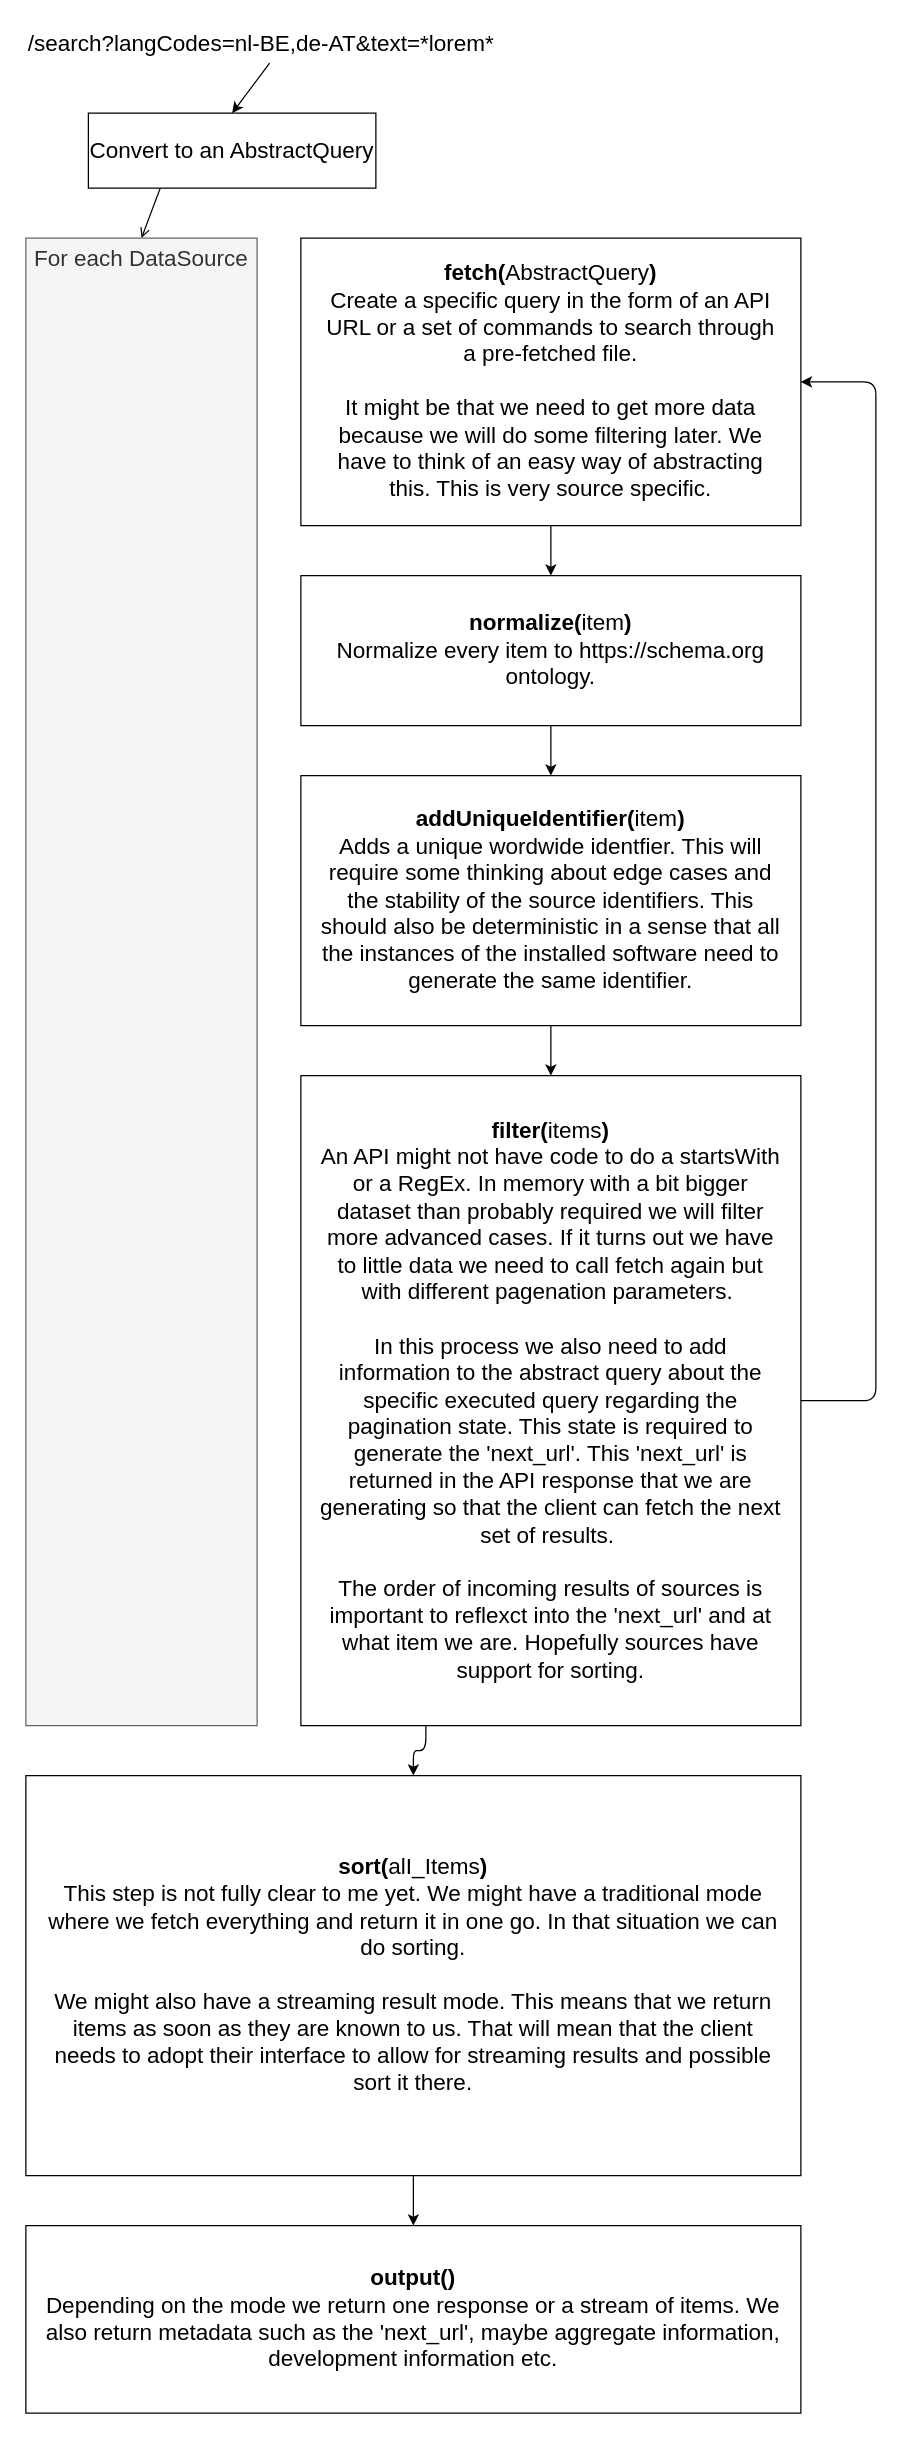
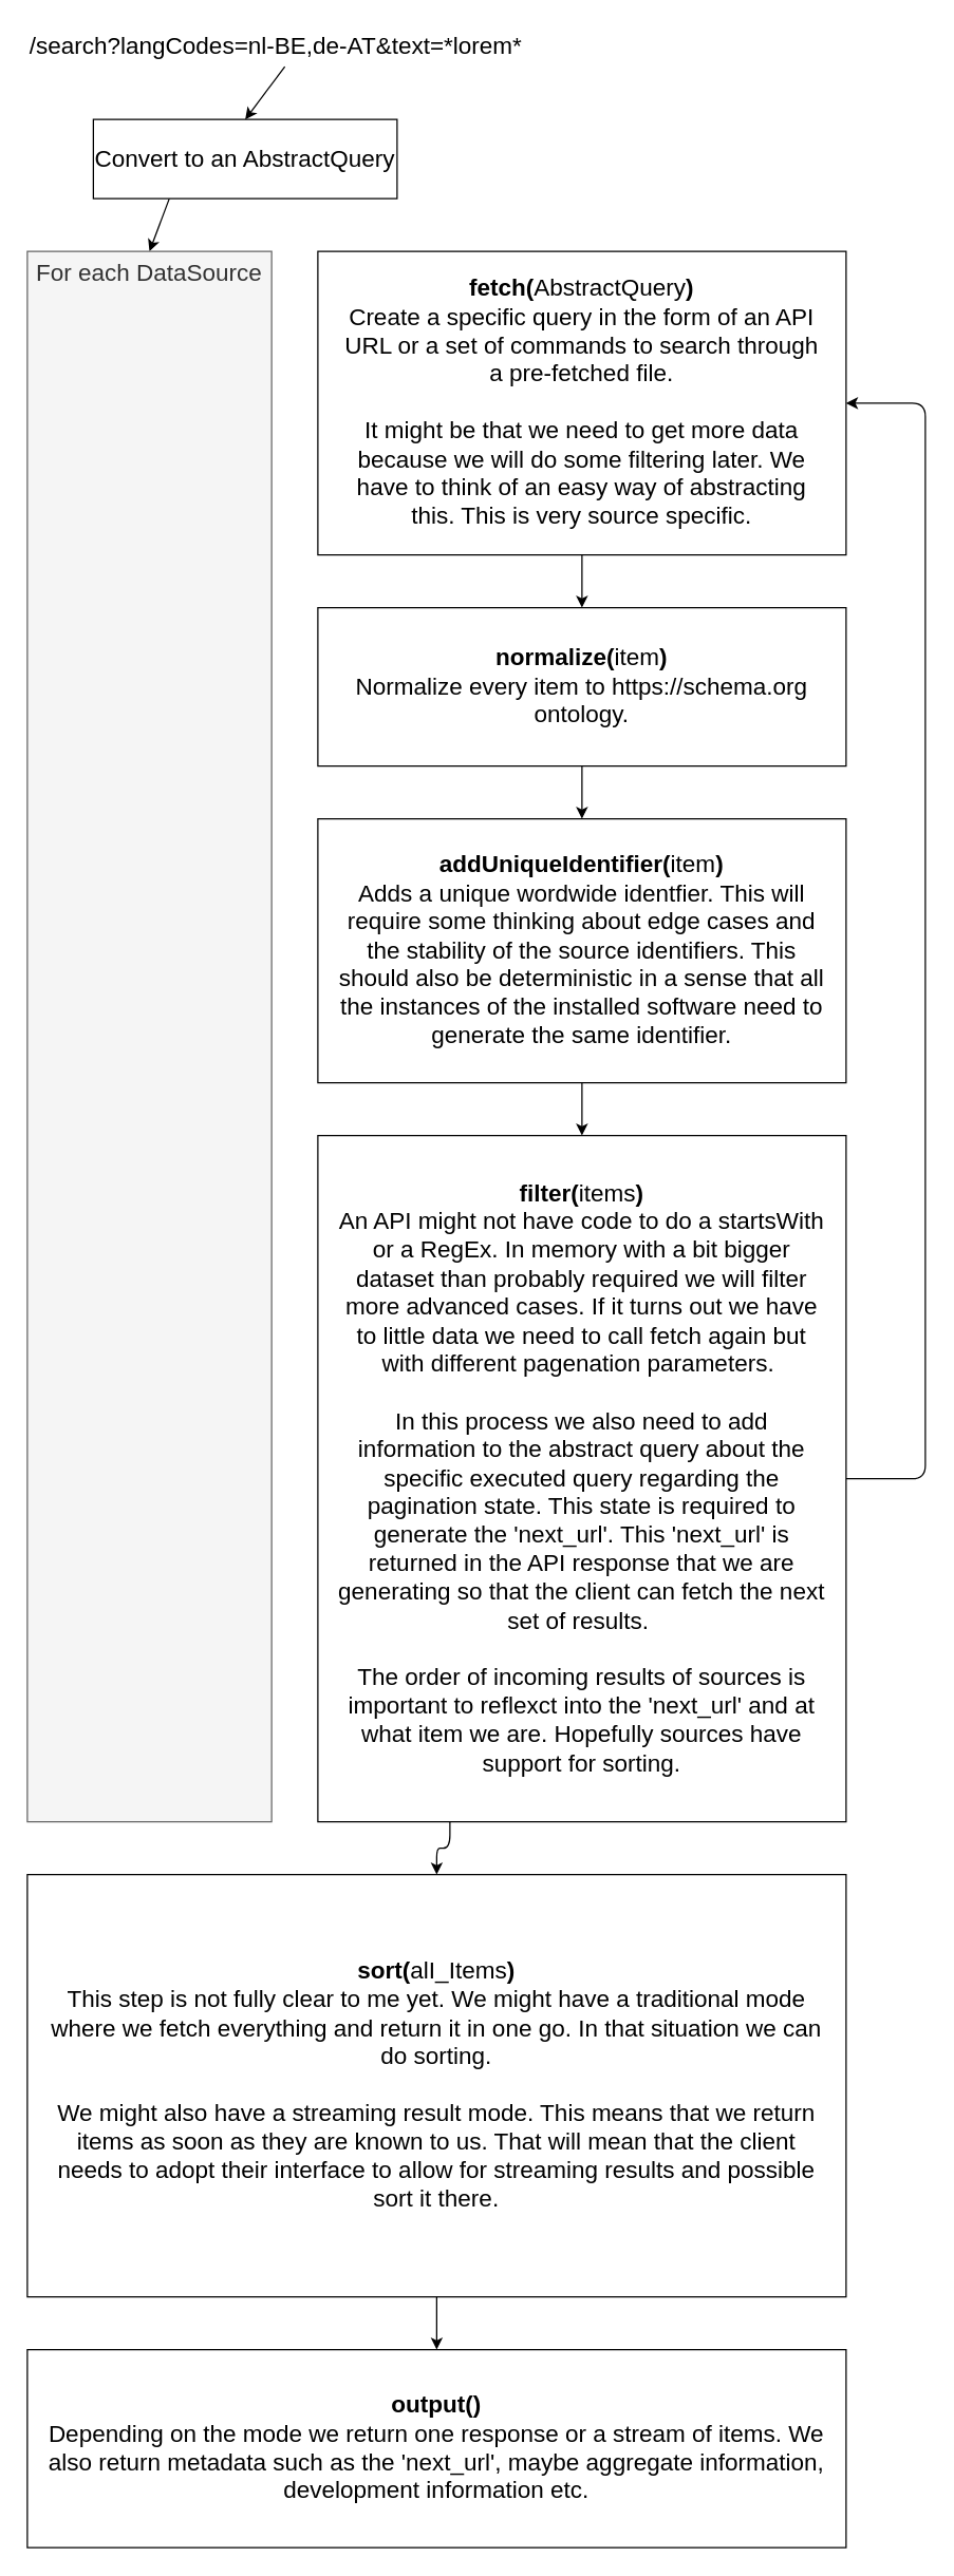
  <mxCell id="0" />
  <mxCell id="1" parent="0" />
  <mxCell id="2" style="edgeStyle=none;html=1;exitX=0.5;exitY=1;exitDx=0;exitDy=0;entryX=0.5;entryY=0;entryDx=0;entryDy=0;fontSize=18;" edge="1" parent="1" source="3" target="5"><mxGeometry relative="1" as="geometry" /></mxCell>
  <mxCell id="3" value="/search?langCodes=nl-BE,de-AT&amp;amp;text=*lorem*" style="text;html=1;strokeColor=none;fillColor=none;align=left;verticalAlign=middle;whiteSpace=wrap;rounded=0;fontSize=18;" vertex="1" parent="1"><mxGeometry x="20" y="20" width="390" height="30" as="geometry" /></mxCell>
- <mxCell id="4" style="edgeStyle=none;html=1;exitX=0.25;exitY=1;exitDx=0;exitDy=0;entryX=0.5;entryY=0;entryDx=0;entryDy=0;fontSize=18;endArrow=open;" edge="1" parent="1" source="5" target="6"><mxGeometry relative="1" as="geometry" /></mxCell>
+ <mxCell id="4" style="edgeStyle=none;html=1;exitX=0.25;exitY=1;exitDx=0;exitDy=0;entryX=0.5;entryY=0;entryDx=0;entryDy=0;fontSize=18;" edge="1" parent="1" source="5" target="6"><mxGeometry relative="1" as="geometry" /></mxCell>
  <mxCell id="5" value="Convert to an AbstractQuery" style="rounded=0;whiteSpace=wrap;html=1;fontSize=18;" vertex="1" parent="1"><mxGeometry x="70" y="90" width="230" height="60" as="geometry" /></mxCell>
  <mxCell id="6" value="For each DataSource" style="rounded=0;whiteSpace=wrap;html=1;fontSize=18;fillColor=#f5f5f5;fontColor=#333333;strokeColor=#666666;verticalAlign=top;" vertex="1" parent="1"><mxGeometry x="20" y="190" width="185" height="1190" as="geometry" /></mxCell>
  <mxCell id="7" style="edgeStyle=none;html=1;exitX=0.5;exitY=1;exitDx=0;exitDy=0;entryX=0.5;entryY=0;entryDx=0;entryDy=0;fontSize=18;" edge="1" parent="1" source="8" target="10"><mxGeometry relative="1" as="geometry" /></mxCell>
  <mxCell id="8" value="&lt;b&gt;fetch(&lt;/b&gt;AbstractQuery&lt;b&gt;)&lt;/b&gt;&lt;br&gt;Create a specific query in the form of an API URL or a set of commands to search through a pre-fetched file.&lt;br&gt;&lt;br&gt;It might be that we need to get more data because we will do some filtering later. We have to think of an easy way of abstracting this. This is very source specific." style="rounded=0;whiteSpace=wrap;html=1;fontSize=18;spacing=15;" vertex="1" parent="1"><mxGeometry x="240" y="190" width="400" height="230" as="geometry" /></mxCell>
  <mxCell id="9" style="edgeStyle=none;html=1;exitX=0.5;exitY=1;exitDx=0;exitDy=0;entryX=0.5;entryY=0;entryDx=0;entryDy=0;fontSize=18;" edge="1" parent="1" source="10" target="12"><mxGeometry relative="1" as="geometry" /></mxCell>
  <mxCell id="10" value="&lt;b&gt;normalize(&lt;/b&gt;item&lt;b&gt;)&lt;/b&gt;&lt;br&gt;Normalize every item to https://schema.org ontology." style="rounded=0;whiteSpace=wrap;html=1;fontSize=18;spacing=15;" vertex="1" parent="1"><mxGeometry x="240" y="460" width="400" height="120" as="geometry" /></mxCell>
  <mxCell id="11" style="edgeStyle=orthogonalEdgeStyle;html=1;exitX=0.5;exitY=1;exitDx=0;exitDy=0;entryX=0.5;entryY=0;entryDx=0;entryDy=0;fontSize=18;" edge="1" parent="1" source="12" target="15"><mxGeometry relative="1" as="geometry" /></mxCell>
  <mxCell id="12" value="&lt;b&gt;addUniqueIdentifier(&lt;/b&gt;item&lt;b&gt;)&lt;/b&gt;&lt;br&gt;Adds a unique wordwide identfier. This will require some thinking about edge cases and the stability of the source identifiers. This should also be deterministic in a sense that all the instances of the installed software need to generate the same identifier." style="rounded=0;whiteSpace=wrap;html=1;fontSize=18;spacing=15;" vertex="1" parent="1"><mxGeometry x="240" y="620" width="400" height="200" as="geometry" /></mxCell>
  <mxCell id="13" style="edgeStyle=orthogonalEdgeStyle;html=1;exitX=1;exitY=0.5;exitDx=0;exitDy=0;entryX=1;entryY=0.5;entryDx=0;entryDy=0;fontSize=18;" edge="1" parent="1" source="15" target="8"><mxGeometry relative="1" as="geometry"><Array as="points"><mxPoint x="700" y="1120" /><mxPoint x="700" y="305" /></Array></mxGeometry></mxCell>
  <mxCell id="14" style="edgeStyle=orthogonalEdgeStyle;html=1;exitX=0.25;exitY=1;exitDx=0;exitDy=0;fontSize=18;" edge="1" parent="1" source="15" target="17"><mxGeometry relative="1" as="geometry" /></mxCell>
  <mxCell id="15" value="&lt;b&gt;filter(&lt;/b&gt;items&lt;b&gt;)&lt;/b&gt;&lt;br&gt;An API might not have code to do a startsWith or a RegEx. In memory with a bit bigger dataset than probably required we will filter more advanced cases. If it turns out we have to little data we need to call fetch again but with different pagenation parameters.&amp;nbsp;&lt;br&gt;&lt;br&gt;In this process we also need to add information to the abstract query about the specific executed query regarding the pagination state. This state is required to generate the 'next_url'. This 'next_url' is returned in the API response that we are generating so that the client can fetch the next set of results.&amp;nbsp;&lt;br&gt;&lt;br&gt;The order of incoming results of sources is important to reflexct into the 'next_url' and at what item we are. Hopefully sources have support for sorting." style="rounded=0;whiteSpace=wrap;html=1;fontSize=18;spacing=15;" vertex="1" parent="1"><mxGeometry x="240" y="860" width="400" height="520" as="geometry" /></mxCell>
  <mxCell id="16" style="edgeStyle=orthogonalEdgeStyle;html=1;exitX=0.5;exitY=1;exitDx=0;exitDy=0;entryX=0.5;entryY=0;entryDx=0;entryDy=0;fontSize=18;" edge="1" parent="1" source="17" target="18"><mxGeometry relative="1" as="geometry" /></mxCell>
  <mxCell id="17" value="&lt;b&gt;sort(&lt;/b&gt;alI_Items&lt;b&gt;)&lt;/b&gt;&lt;br&gt;This step is not fully clear to me yet. We might have a traditional mode where we fetch everything and return it in one go. In that situation we can do sorting.&lt;br&gt;&lt;br&gt;We might also have a streaming result mode. This means that we return items as soon as they are known to us. That will mean that the client needs to adopt their interface to allow for streaming results and possible sort it there." style="rounded=0;whiteSpace=wrap;html=1;fontSize=18;spacing=15;" vertex="1" parent="1"><mxGeometry x="20" y="1420" width="620" height="320" as="geometry" /></mxCell>
  <mxCell id="18" value="&lt;b&gt;output()&lt;/b&gt;&lt;br&gt;Depending on the mode we return one response or a stream of items. We also return metadata such as the 'next_url', maybe aggregate information, development information etc." style="rounded=0;whiteSpace=wrap;html=1;fontSize=18;spacing=15;" vertex="1" parent="1"><mxGeometry x="20" y="1780" width="620" height="150" as="geometry" /></mxCell>
